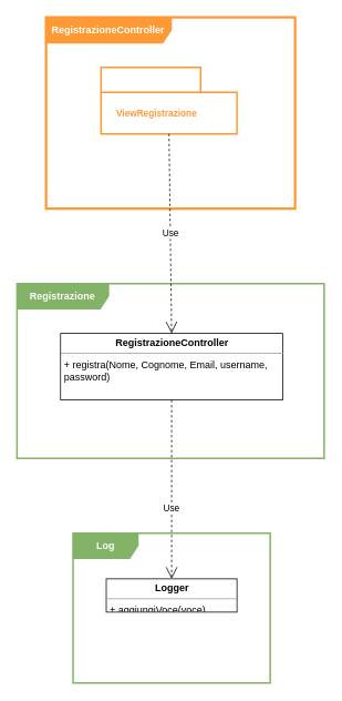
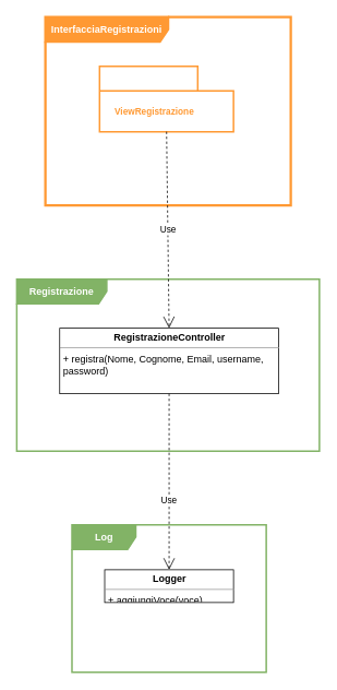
  <mxCell id="0" />
  <mxCell id="1" parent="0" />
- <mxCell id="2" value="RegistrazioneController" style="shape=umlFrame;whiteSpace=wrap;html=1;pointerEvents=0;width=150;height=30;fillColor=#ff9933;strokeColor=#ff9933;strokeWidth=3;fontStyle=1;fontColor=#FFFFFF;" parent="1" vertex="1"><mxGeometry x="55" y="20" width="300" height="230" as="geometry" /></mxCell>
+ <mxCell id="2" value="InterfacciaRegistrazioni" style="shape=umlFrame;whiteSpace=wrap;html=1;pointerEvents=0;width=150;height=30;fillColor=#ff9933;strokeColor=#ff9933;strokeWidth=3;fontStyle=1;fontColor=#FFFFFF;" parent="1" vertex="1"><mxGeometry x="55" y="20" width="300" height="230" as="geometry" /></mxCell>
  <mxCell id="3" value="" style="shape=folder;fontStyle=1;spacingTop=10;tabWidth=120;tabHeight=30;tabPosition=left;html=1;whiteSpace=wrap;fillColor=none;strokeColor=#ff9933;strokeWidth=2;" parent="1" vertex="1"><mxGeometry x="121.25" y="80" width="163.75" height="80" as="geometry" /></mxCell>
  <mxCell id="4" value="ViewRegistrazione" style="text;html=1;align=center;verticalAlign=middle;resizable=0;points=[];autosize=1;strokeColor=none;fillColor=none;fontSize=11;fontColor=#ff9933;fontStyle=1" parent="1" vertex="1"><mxGeometry x="127.5" y="120" width="120" height="30" as="geometry" /></mxCell>
  <mxCell id="5" value="Registrazione" style="shape=umlFrame;whiteSpace=wrap;html=1;pointerEvents=0;width=110;height=30;strokeColor=#82b366;strokeWidth=2;fontStyle=1;fontColor=#FFFFFF;swimlaneFillColor=none;fillColor=#82b366;" parent="1" vertex="1"><mxGeometry x="20" y="340" width="370" height="210" as="geometry" /></mxCell>
  <mxCell id="6" value="&lt;p style=&quot;margin:0px;margin-top:4px;text-align:center;&quot;&gt;&lt;b&gt;RegistrazioneController&lt;/b&gt;&lt;/p&gt;&lt;hr size=&quot;1&quot;&gt;&lt;p style=&quot;margin:0px;margin-left:4px;&quot;&gt;+ registra(Nome, Cognome, Email, username, password)&lt;/p&gt;" style="verticalAlign=top;align=left;overflow=fill;fontSize=12;fontFamily=Helvetica;html=1;whiteSpace=wrap;" parent="1" vertex="1"><mxGeometry x="72.5" y="400" width="267.5" height="80" as="geometry" /></mxCell>
  <mxCell id="7" value="Use" style="endArrow=open;endSize=12;dashed=1;html=1;rounded=0;exitX=0.5;exitY=1;exitDx=0;exitDy=0;exitPerimeter=0;entryX=0.5;entryY=0;entryDx=0;entryDy=0;" parent="1" source="3" target="6" edge="1"><mxGeometry width="160" relative="1" as="geometry"><mxPoint x="140" y="390" as="sourcePoint" /><mxPoint x="300" y="390" as="targetPoint" /><mxPoint as="offset" /></mxGeometry></mxCell>
  <mxCell id="8" value="Log" style="shape=umlFrame;whiteSpace=wrap;html=1;pointerEvents=0;width=78;height=30;strokeColor=#82b366;strokeWidth=2;fontStyle=1;fillColor=#82b366;fontColor=#FFFFFF;" parent="1" vertex="1"><mxGeometry x="87.5" y="640" width="237.5" height="180" as="geometry" /></mxCell>
  <mxCell id="9" value="&lt;p style=&quot;margin:0px;margin-top:4px;text-align:center;&quot;&gt;&lt;b&gt;Logger&lt;/b&gt;&lt;/p&gt;&lt;hr size=&quot;1&quot;&gt;&lt;p style=&quot;margin:0px;margin-left:4px;&quot;&gt;+ aggiungiVoce(voce)&lt;/p&gt;" style="verticalAlign=top;align=left;overflow=fill;fontSize=12;fontFamily=Helvetica;html=1;whiteSpace=wrap;" parent="1" vertex="1"><mxGeometry x="127.5" y="695" width="157.5" height="40" as="geometry" /></mxCell>
  <mxCell id="10" value="Use" style="endArrow=open;endSize=12;dashed=1;html=1;rounded=0;exitX=0.5;exitY=1;exitDx=0;exitDy=0;entryX=0.5;entryY=0;entryDx=0;entryDy=0;" parent="1" source="6" target="9" edge="1"><mxGeometry x="0.209" width="160" relative="1" as="geometry"><mxPoint x="655" y="503" as="sourcePoint" /><mxPoint x="743" y="810" as="targetPoint" /><mxPoint as="offset" /></mxGeometry></mxCell>
